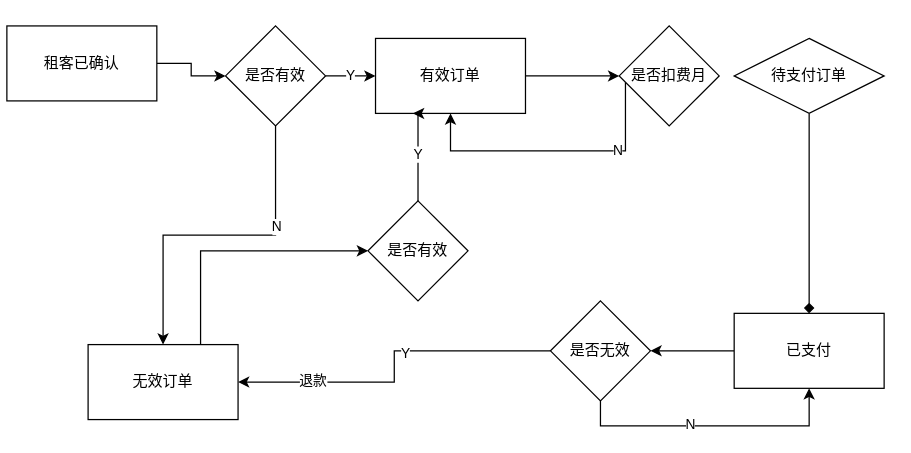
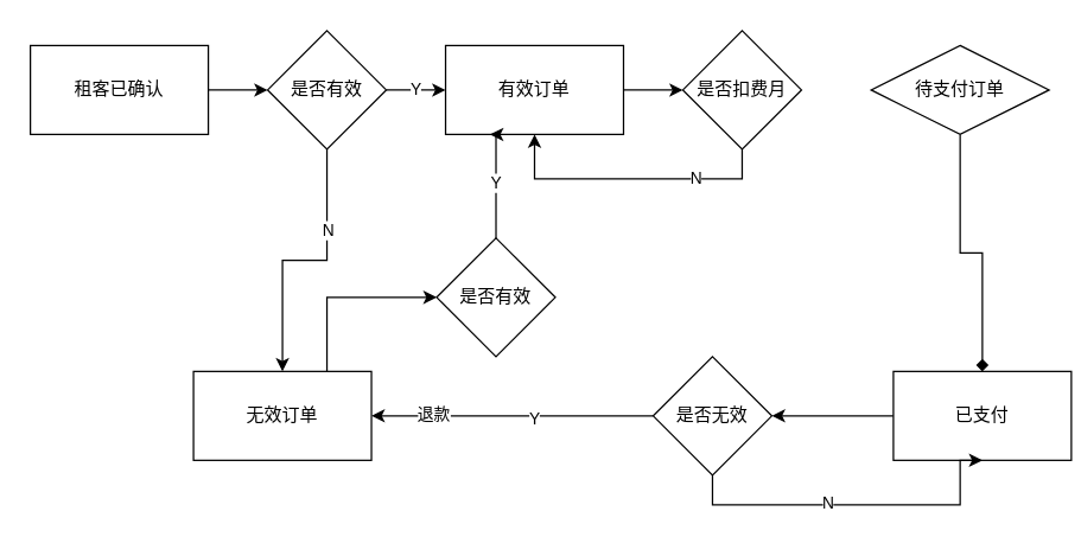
  <mxCell id="0" />
  <mxCell id="1" parent="0" />
  <mxCell id="2" style="edgeStyle=orthogonalEdgeStyle;rounded=0;orthogonalLoop=1;jettySize=auto;html=1;exitX=1;exitY=0.5;exitDx=0;exitDy=0;entryX=0;entryY=0.5;entryDx=0;entryDy=0;" edge="1" parent="1" source="3" target="9"><mxGeometry relative="1" as="geometry" /></mxCell>
- <mxCell id="3" value="租客已确认" style="rounded=0;whiteSpace=wrap;html=1;" vertex="1" parent="1"><mxGeometry x="5" y="20" width="120" height="60" as="geometry" /></mxCell>
+ <mxCell id="3" value="租客已确认" style="rounded=0;whiteSpace=wrap;html=1;" vertex="1" parent="1"><mxGeometry x="20" y="30" width="120" height="60" as="geometry" /></mxCell>
  <mxCell id="4" style="edgeStyle=orthogonalEdgeStyle;rounded=0;orthogonalLoop=1;jettySize=auto;html=1;entryX=0;entryY=0.5;entryDx=0;entryDy=0;" edge="1" parent="1" source="5" target="14"><mxGeometry relative="1" as="geometry" /></mxCell>
  <mxCell id="5" value="有效订单" style="rounded=0;whiteSpace=wrap;html=1;" vertex="1" parent="1"><mxGeometry x="300" y="30" width="120" height="60" as="geometry" /></mxCell>
  <mxCell id="6" value="Y" style="edgeStyle=orthogonalEdgeStyle;rounded=0;orthogonalLoop=1;jettySize=auto;html=1;exitX=1;exitY=0.5;exitDx=0;exitDy=0;" edge="1" parent="1" source="9" target="5"><mxGeometry relative="1" as="geometry" /></mxCell>
  <mxCell id="7" style="edgeStyle=orthogonalEdgeStyle;rounded=0;orthogonalLoop=1;jettySize=auto;html=1;exitX=0.5;exitY=1;exitDx=0;exitDy=0;entryX=0.5;entryY=0;entryDx=0;entryDy=0;" edge="1" parent="1" source="9" target="11"><mxGeometry relative="1" as="geometry" /></mxCell>
  <mxCell id="8" value="N" style="edgeLabel;html=1;align=center;verticalAlign=middle;resizable=0;points=[];" vertex="1" connectable="0" parent="7"><mxGeometry x="-0.4" relative="1" as="geometry"><mxPoint as="offset" /></mxGeometry></mxCell>
  <mxCell id="9" value="是否有效" style="rhombus;whiteSpace=wrap;html=1;" vertex="1" parent="1"><mxGeometry x="180" y="20" width="80" height="80" as="geometry" /></mxCell>
  <mxCell id="10" style="edgeStyle=orthogonalEdgeStyle;rounded=0;orthogonalLoop=1;jettySize=auto;html=1;exitX=0.75;exitY=0;exitDx=0;exitDy=0;entryX=0;entryY=0.5;entryDx=0;entryDy=0;" edge="1" parent="1" source="11" target="26"><mxGeometry relative="1" as="geometry" /></mxCell>
- <mxCell id="11" value="无效订单" style="rounded=0;whiteSpace=wrap;html=1;" vertex="1" parent="1"><mxGeometry x="70" y="275" width="120" height="60" as="geometry" /></mxCell>
+ <mxCell id="11" value="无效订单" style="rounded=0;whiteSpace=wrap;html=1;" vertex="1" parent="1"><mxGeometry x="130" y="250" width="120" height="60" as="geometry" /></mxCell>
  <mxCell id="12" style="edgeStyle=orthogonalEdgeStyle;rounded=0;orthogonalLoop=1;jettySize=auto;html=1;entryX=0.5;entryY=1;entryDx=0;entryDy=0;" edge="1" parent="1" source="14" target="5"><mxGeometry relative="1" as="geometry"><Array as="points"><mxPoint x="500" y="120" /><mxPoint x="360" y="120" /></Array></mxGeometry></mxCell>
  <mxCell id="13" value="N" style="edgeLabel;html=1;align=center;verticalAlign=middle;resizable=0;points=[];" vertex="1" connectable="0" parent="12"><mxGeometry x="-0.453" y="-1" relative="1" as="geometry"><mxPoint as="offset" /></mxGeometry></mxCell>
- <mxCell id="14" value="是否扣费月" style="rhombus;whiteSpace=wrap;html=1;" vertex="1" parent="1"><mxGeometry x="495" y="20" width="80" height="80" as="geometry" /></mxCell>
+ <mxCell id="14" value="是否扣费月" style="rhombus;whiteSpace=wrap;html=1;" vertex="1" parent="1"><mxGeometry x="460" y="20" width="80" height="80" as="geometry" /></mxCell>
  <mxCell id="15" style="edgeStyle=orthogonalEdgeStyle;rounded=0;orthogonalLoop=1;jettySize=auto;html=1;endArrow=diamond;" edge="1" parent="1" source="16" target="18"><mxGeometry relative="1" as="geometry" /></mxCell>
  <mxCell id="16" value="待支付订单" style="rhombus;whiteSpace=wrap;html=1;" vertex="1" parent="1"><mxGeometry x="587" y="30" width="120" height="60" as="geometry" /></mxCell>
  <mxCell id="17" style="edgeStyle=orthogonalEdgeStyle;rounded=0;orthogonalLoop=1;jettySize=auto;html=1;entryX=1;entryY=0.5;entryDx=0;entryDy=0;" edge="1" parent="1" source="18" target="24"><mxGeometry relative="1" as="geometry" /></mxCell>
- <mxCell id="18" value="已支付" style="rounded=0;whiteSpace=wrap;html=1;" vertex="1" parent="1"><mxGeometry x="587" y="250" width="120" height="60" as="geometry" /></mxCell>
+ <mxCell id="18" value="已支付" style="rounded=0;whiteSpace=wrap;html=1;" vertex="1" parent="1"><mxGeometry x="602" y="250" width="120" height="60" as="geometry" /></mxCell>
  <mxCell id="19" style="edgeStyle=orthogonalEdgeStyle;rounded=0;orthogonalLoop=1;jettySize=auto;html=1;entryX=1;entryY=0.5;entryDx=0;entryDy=0;" edge="1" parent="1" source="24" target="11"><mxGeometry relative="1" as="geometry" /></mxCell>
  <mxCell id="20" value="Y" style="edgeLabel;html=1;align=center;verticalAlign=middle;resizable=0;points=[];" vertex="1" connectable="0" parent="19"><mxGeometry x="-0.147" y="1" relative="1" as="geometry"><mxPoint as="offset" /></mxGeometry></mxCell>
  <mxCell id="21" value="退款" style="edgeLabel;html=1;align=center;verticalAlign=middle;resizable=0;points=[];" vertex="1" connectable="0" parent="19"><mxGeometry x="0.573" y="-2" relative="1" as="geometry"><mxPoint as="offset" /></mxGeometry></mxCell>
  <mxCell id="22" style="edgeStyle=orthogonalEdgeStyle;rounded=0;orthogonalLoop=1;jettySize=auto;html=1;entryX=0.5;entryY=1;entryDx=0;entryDy=0;" edge="1" parent="1" source="24" target="18"><mxGeometry relative="1" as="geometry"><Array as="points"><mxPoint x="480" y="340" /><mxPoint x="647" y="340" /></Array></mxGeometry></mxCell>
  <mxCell id="23" value="N" style="edgeLabel;html=1;align=center;verticalAlign=middle;resizable=0;points=[];" vertex="1" connectable="0" parent="22"><mxGeometry x="-0.16" y="2" relative="1" as="geometry"><mxPoint as="offset" /></mxGeometry></mxCell>
  <mxCell id="24" value="是否无效" style="rhombus;whiteSpace=wrap;html=1;" vertex="1" parent="1"><mxGeometry x="440" y="240" width="80" height="80" as="geometry" /></mxCell>
  <mxCell id="25" value="Y" style="edgeStyle=orthogonalEdgeStyle;rounded=0;orthogonalLoop=1;jettySize=auto;html=1;" edge="1" parent="1" source="26"><mxGeometry relative="1" as="geometry"><mxPoint x="330" y="90" as="targetPoint" /><Array as="points"><mxPoint x="334" y="90" /></Array></mxGeometry></mxCell>
  <mxCell id="26" value="是否有效" style="rhombus;whiteSpace=wrap;html=1;" vertex="1" parent="1"><mxGeometry x="294" y="160" width="80" height="80" as="geometry" /></mxCell>
